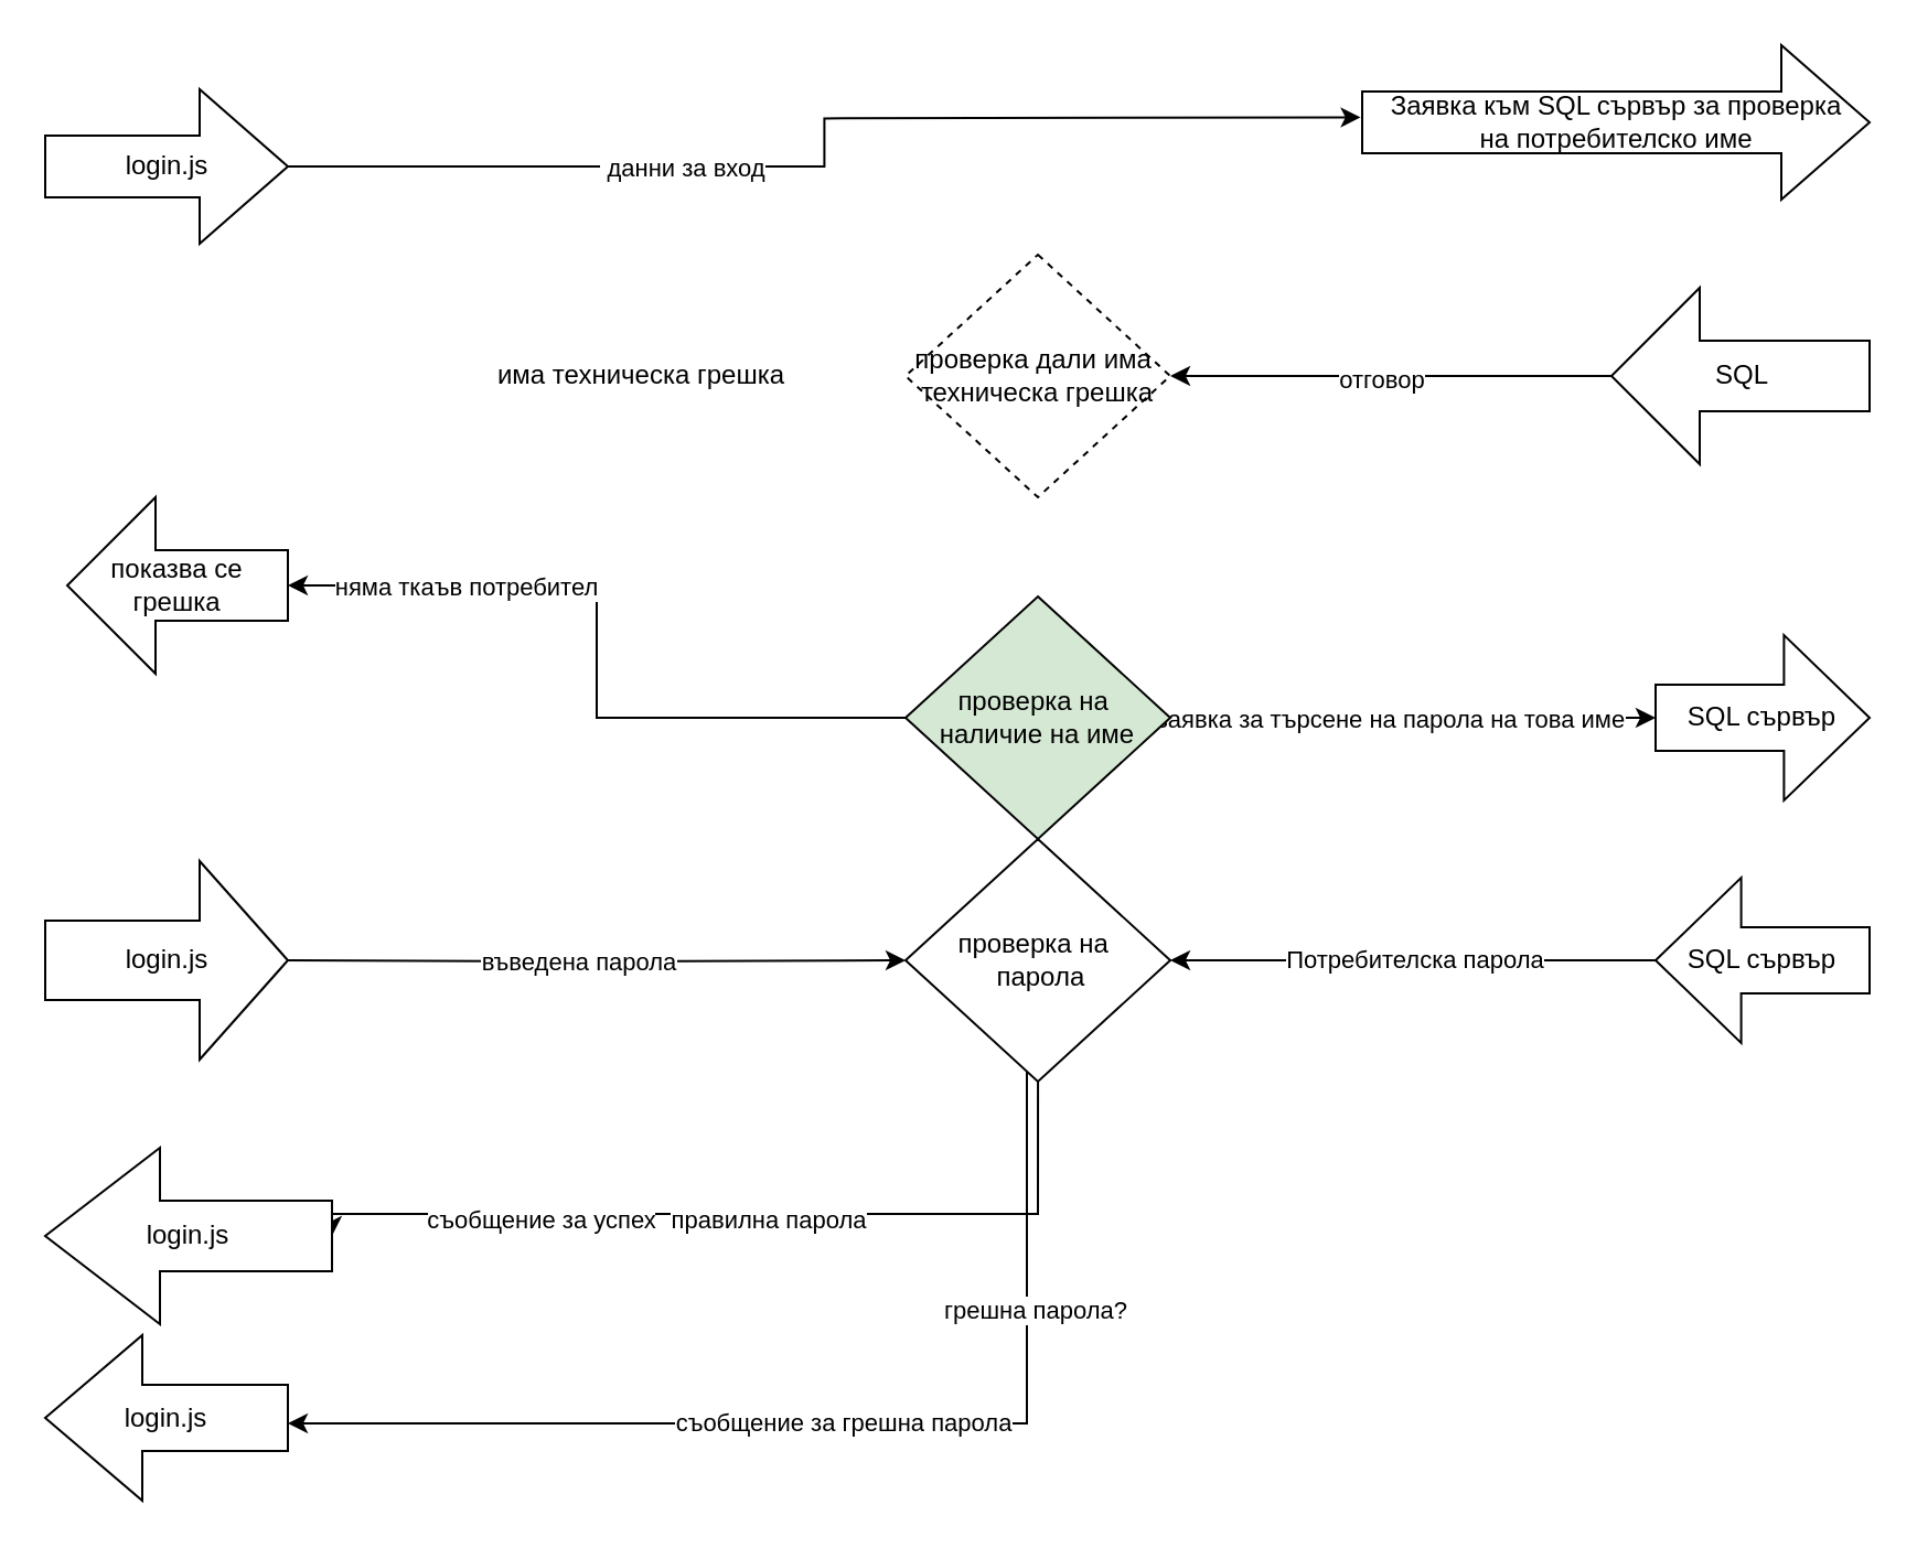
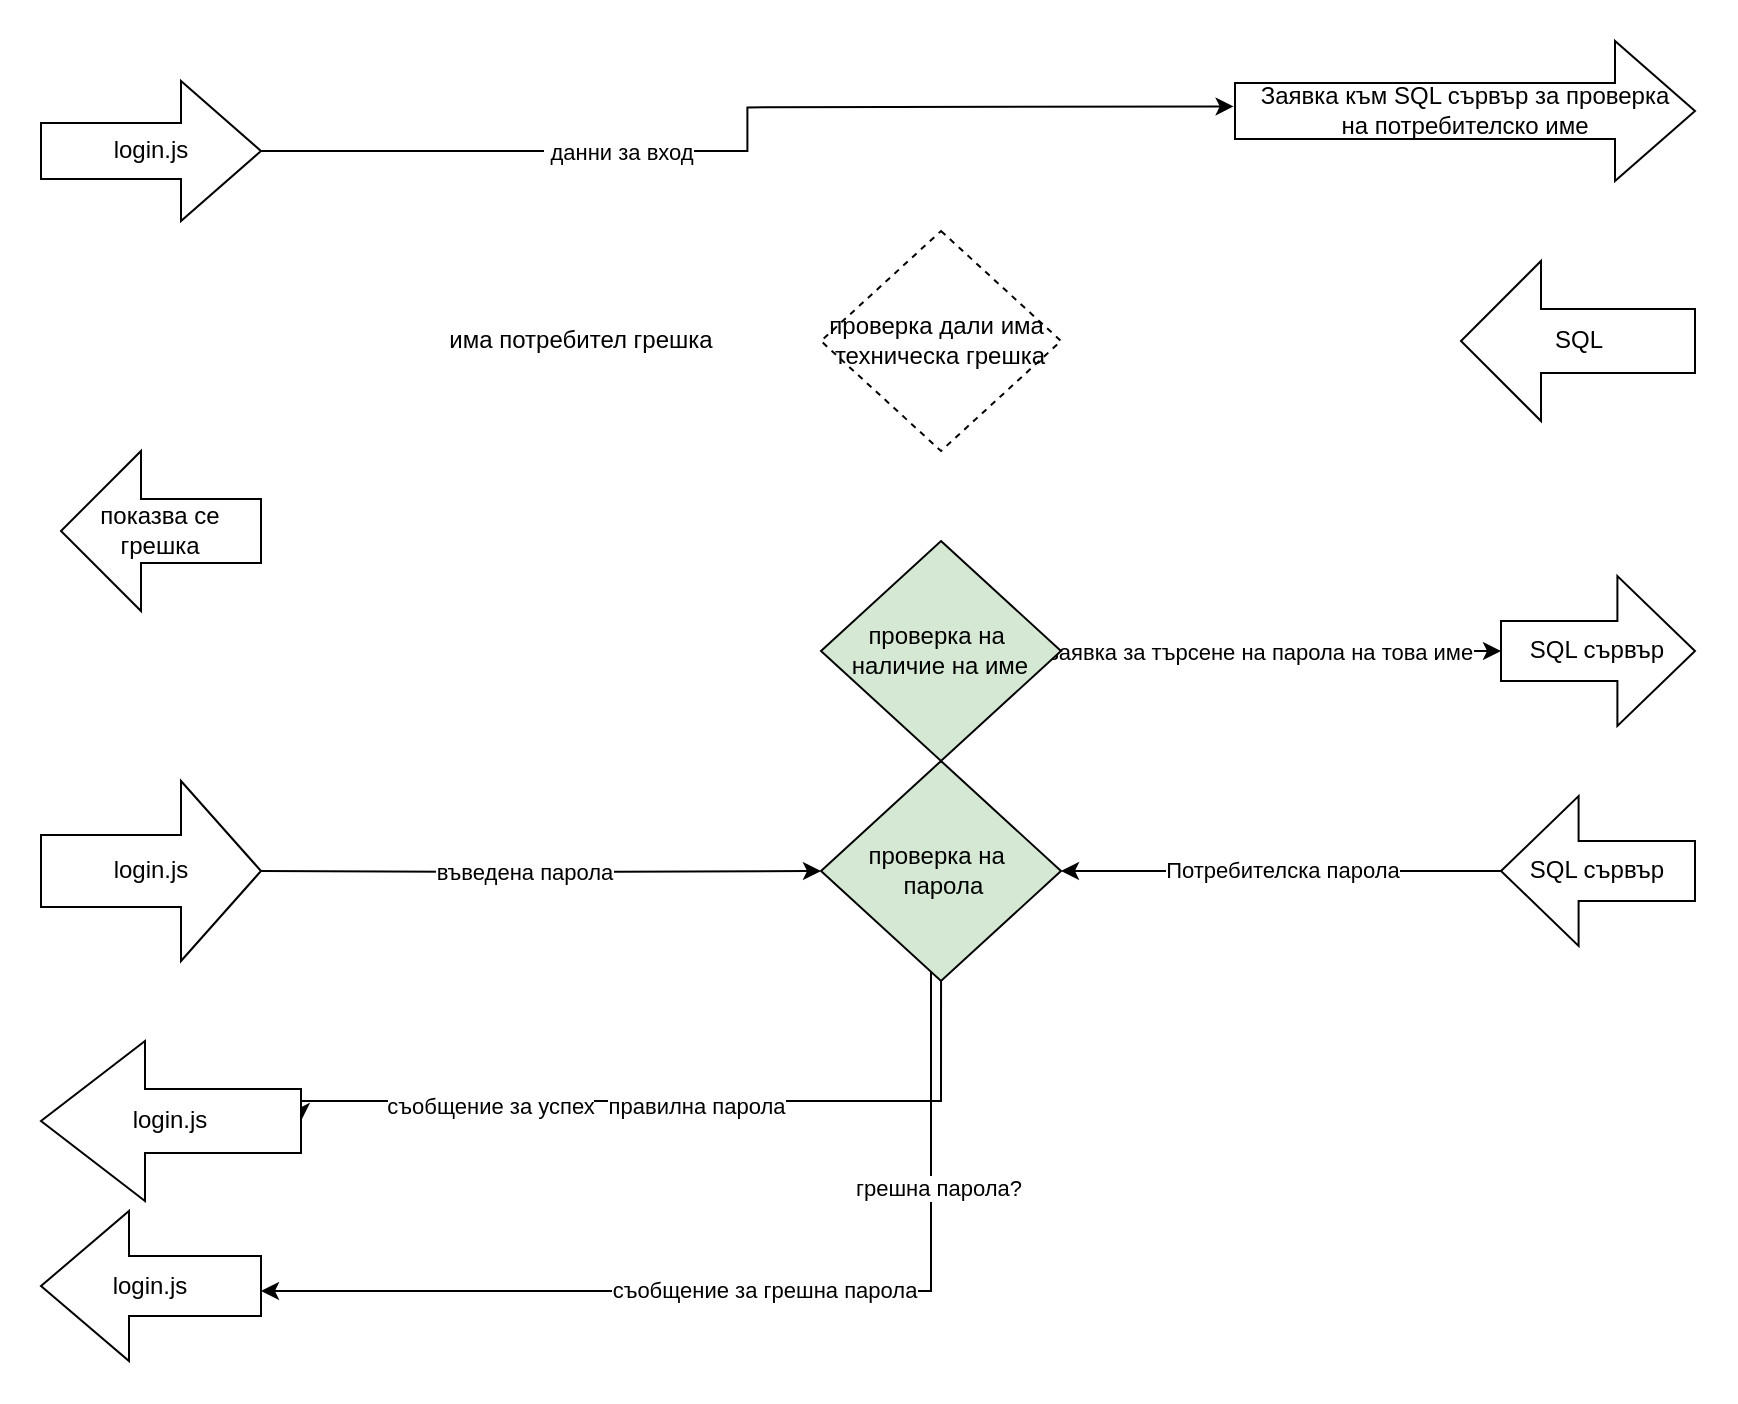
  <mxCell id="0" />
  <mxCell id="1" parent="0" />
  <mxCell id="2" value="" style="edgeStyle=orthogonalEdgeStyle;rounded=0;orthogonalLoop=1;jettySize=auto;html=1;entryX=-0.003;entryY=0.427;entryDx=0;entryDy=0;entryPerimeter=0;" edge="1" parent="1" source="4"><mxGeometry relative="1" as="geometry"><mxPoint x="616.31" y="52.7" as="targetPoint" /></mxGeometry></mxCell>
  <mxCell id="3" value="&amp;nbsp;данни за вход" style="edgeLabel;html=1;align=center;verticalAlign=middle;resizable=0;points=[];" vertex="1" connectable="0" parent="2"><mxGeometry x="-0.482" relative="1" as="geometry"><mxPoint x="46" as="offset" /></mxGeometry></mxCell>
  <mxCell id="4" value="login.js" style="html=1;shadow=0;dashed=0;align=center;verticalAlign=middle;shape=mxgraph.arrows2.arrow;dy=0.6;dx=40;notch=0;" vertex="1" parent="1"><mxGeometry y="40" width="110" height="70" as="geometry" x="20" /></mxCell>
  <mxCell id="5" value="Заявка към SQL сървър за проверка&lt;div&gt;на потребителско име&lt;/div&gt;" style="html=1;shadow=0;dashed=0;align=center;verticalAlign=middle;shape=mxgraph.arrows2.arrow;dy=0.6;dx=40;notch=0;" vertex="1" parent="1"><mxGeometry x="617" width="230" height="70" as="geometry" y="20" /></mxCell>
- <mxCell id="6" value="" style="edgeStyle=orthogonalEdgeStyle;rounded=0;orthogonalLoop=1;jettySize=auto;html=1;" edge="1" parent="1" source="8" target="9"><mxGeometry relative="1" as="geometry" /></mxCell>
- <mxCell id="7" value="отговор" style="edgeLabel;html=1;align=center;verticalAlign=middle;resizable=0;points=[];" vertex="1" connectable="0" parent="6"><mxGeometry x="0.052" y="1" relative="1" as="geometry"><mxPoint as="offset" /></mxGeometry></mxCell>
  <mxCell id="8" value="SQL" style="html=1;shadow=0;dashed=0;align=center;verticalAlign=middle;shape=mxgraph.arrows2.arrow;dy=0.6;dx=40;flipH=1;notch=0;" vertex="1" parent="1"><mxGeometry x="730" y="130" width="117" height="80" as="geometry" /></mxCell>
  <mxCell id="9" value="проверка дали има&amp;nbsp;&lt;div&gt;техническа грешка&lt;/div&gt;" style="rhombus;whiteSpace=wrap;html=1;shadow=0;dashed=1;" vertex="1" parent="1"><mxGeometry x="410" y="115" width="120" height="110" as="geometry" /></mxCell>
- <mxCell id="10" value="има техническа грешка" style="text;html=1;align=center;verticalAlign=middle;resizable=0;points=[];autosize=1;strokeColor=none;fillColor=none;" vertex="1" parent="1"><mxGeometry x="210" y="155" width="160" height="30" as="geometry" /></mxCell>
- <mxCell id="11" value="" style="edgeStyle=orthogonalEdgeStyle;rounded=0;orthogonalLoop=1;jettySize=auto;html=1;" edge="1" parent="1" source="15" target="22"><mxGeometry relative="1" as="geometry" /></mxCell>
- <mxCell id="12" value="няма ткаъв потребител" style="edgeLabel;html=1;align=center;verticalAlign=middle;resizable=0;points=[];" vertex="1" connectable="0" parent="11"><mxGeometry x="0.692" y="-3" relative="1" as="geometry"><mxPoint x="28" y="3" as="offset" /></mxGeometry></mxCell>
+ <mxCell id="10" value="има потребител грешка" style="text;html=1;align=center;verticalAlign=middle;resizable=0;points=[];autosize=1;strokeColor=none;fillColor=none;" vertex="1" parent="1"><mxGeometry x="210" y="155" width="160" height="30" as="geometry" /></mxCell>
  <mxCell id="13" value="" style="edgeStyle=orthogonalEdgeStyle;rounded=0;orthogonalLoop=1;jettySize=auto;html=1;" edge="1" parent="1" source="15" target="23"><mxGeometry relative="1" as="geometry" /></mxCell>
  <mxCell id="14" value="заявка за търсене на парола на това име" style="edgeLabel;html=1;align=center;verticalAlign=middle;resizable=0;points=[];" vertex="1" connectable="0" parent="13"><mxGeometry x="-0.387" y="1" relative="1" as="geometry"><mxPoint x="32" y="1" as="offset" /></mxGeometry></mxCell>
  <mxCell id="15" value="проверка на&amp;nbsp;&lt;div&gt;наличие на име&lt;/div&gt;" style="rhombus;whiteSpace=wrap;html=1;shadow=0;dashed=0;fillColor=#d5e8d4;" vertex="1" parent="1"><mxGeometry x="410" y="270" width="120" height="110" as="geometry" /></mxCell>
  <mxCell id="16" style="edgeStyle=orthogonalEdgeStyle;rounded=0;orthogonalLoop=1;jettySize=auto;html=1;entryX=0;entryY=0.5;entryDx=0;entryDy=0;entryPerimeter=0;" edge="1" parent="1"><mxGeometry relative="1" as="geometry"><mxPoint x="150" y="560.03" as="targetPoint" /><mxPoint x="470.029" y="490.004" as="sourcePoint" /><Array as="points"><mxPoint x="470" y="550.03" /><mxPoint x="150" y="550.03" /></Array></mxGeometry></mxCell>
  <mxCell id="17" value="съобщение за успех" style="edgeLabel;html=1;align=center;verticalAlign=middle;resizable=0;points=[];" vertex="1" connectable="0" parent="16"><mxGeometry x="0.46" y="2" relative="1" as="geometry"><mxPoint as="offset" /></mxGeometry></mxCell>
  <mxCell id="18" value="правилна парола" style="edgeLabel;html=1;align=center;verticalAlign=middle;resizable=0;points=[];" vertex="1" connectable="0" parent="16"><mxGeometry x="-0.067" y="2" relative="1" as="geometry"><mxPoint as="offset" /></mxGeometry></mxCell>
  <mxCell id="19" value="съобщение за грешна парола" style="edgeStyle=orthogonalEdgeStyle;rounded=0;orthogonalLoop=1;jettySize=auto;html=1;" edge="1" parent="1"><mxGeometry relative="1" as="geometry"><mxPoint x="465" y="474.99" as="sourcePoint" /><mxPoint x="130" y="644.99" as="targetPoint" /><Array as="points"><mxPoint x="465" y="644.99" /></Array></mxGeometry></mxCell>
  <mxCell id="20" value="грешна парола?" style="edgeLabel;html=1;align=center;verticalAlign=middle;resizable=0;points=[];" vertex="1" connectable="0" parent="19"><mxGeometry x="-0.53" y="3" relative="1" as="geometry"><mxPoint as="offset" /></mxGeometry></mxCell>
- <mxCell id="21" value="проверка на&amp;nbsp;&lt;div&gt;&amp;nbsp;парола&lt;/div&gt;" style="rhombus;whiteSpace=wrap;html=1;shadow=0;dashed=0;" vertex="1" parent="1"><mxGeometry x="410" y="380" width="120" height="110" as="geometry" /></mxCell>
+ <mxCell id="21" value="проверка на&amp;nbsp;&lt;div&gt;&amp;nbsp;парола&lt;/div&gt;" style="rhombus;whiteSpace=wrap;html=1;shadow=0;dashed=0;fillColor=#d5e8d4;" vertex="1" parent="1"><mxGeometry x="410" y="380" width="120" height="110" as="geometry" /></mxCell>
  <mxCell id="22" value="показва се грешка" style="shape=singleArrow;whiteSpace=wrap;html=1;arrowWidth=0.4;arrowSize=0.4;shadow=0;dashed=0;flipH=1;" vertex="1" parent="1"><mxGeometry x="30" y="225" width="100" height="80" as="geometry" /></mxCell>
  <mxCell id="23" value="SQL сървър" style="shape=singleArrow;whiteSpace=wrap;html=1;arrowWidth=0.4;arrowSize=0.4;shadow=0;dashed=0;" vertex="1" parent="1"><mxGeometry x="750" y="287.5" width="97" height="75" as="geometry" /></mxCell>
  <mxCell id="24" style="edgeStyle=orthogonalEdgeStyle;rounded=0;orthogonalLoop=1;jettySize=auto;html=1;" edge="1" parent="1" source="26" target="21"><mxGeometry relative="1" as="geometry" /></mxCell>
  <mxCell id="25" value="Потребителска парола" style="edgeLabel;html=1;align=center;verticalAlign=middle;resizable=0;points=[];" vertex="1" connectable="0" parent="24"><mxGeometry x="0.002" y="-1" relative="1" as="geometry"><mxPoint as="offset" /></mxGeometry></mxCell>
  <mxCell id="26" value="SQL сървър" style="shape=singleArrow;whiteSpace=wrap;html=1;arrowWidth=0.4;arrowSize=0.4;shadow=0;dashed=0;flipH=1;" vertex="1" parent="1"><mxGeometry x="750" y="397.5" width="97" height="75" as="geometry" /></mxCell>
  <mxCell id="27" style="edgeStyle=orthogonalEdgeStyle;rounded=0;orthogonalLoop=1;jettySize=auto;html=1;" edge="1" parent="1" target="21"><mxGeometry relative="1" as="geometry"><mxPoint x="130" y="435" as="sourcePoint" /></mxGeometry></mxCell>
  <mxCell id="28" value="въведена парола" style="edgeLabel;html=1;align=center;verticalAlign=middle;resizable=0;points=[];" vertex="1" connectable="0" parent="27"><mxGeometry x="-0.06" relative="1" as="geometry"><mxPoint as="offset" /></mxGeometry></mxCell>
  <mxCell id="29" value="login.js" style="html=1;shadow=0;dashed=0;align=center;verticalAlign=middle;shape=mxgraph.arrows2.arrow;dy=0.6;dx=40;notch=0;" vertex="1" parent="1"><mxGeometry y="390" width="110" height="90" as="geometry" x="20" /></mxCell>
  <mxCell id="30" value="login.js" style="shape=singleArrow;whiteSpace=wrap;html=1;arrowWidth=0.4;arrowSize=0.4;shadow=0;dashed=0;flipH=1;" vertex="1" parent="1"><mxGeometry y="520" width="130" height="80" as="geometry" x="20" /></mxCell>
  <mxCell id="31" value="login.js" style="shape=singleArrow;whiteSpace=wrap;html=1;arrowWidth=0.4;arrowSize=0.4;shadow=0;dashed=0;flipH=1;" vertex="1" parent="1"><mxGeometry y="605" width="110" height="75" as="geometry" x="20" /></mxCell>
